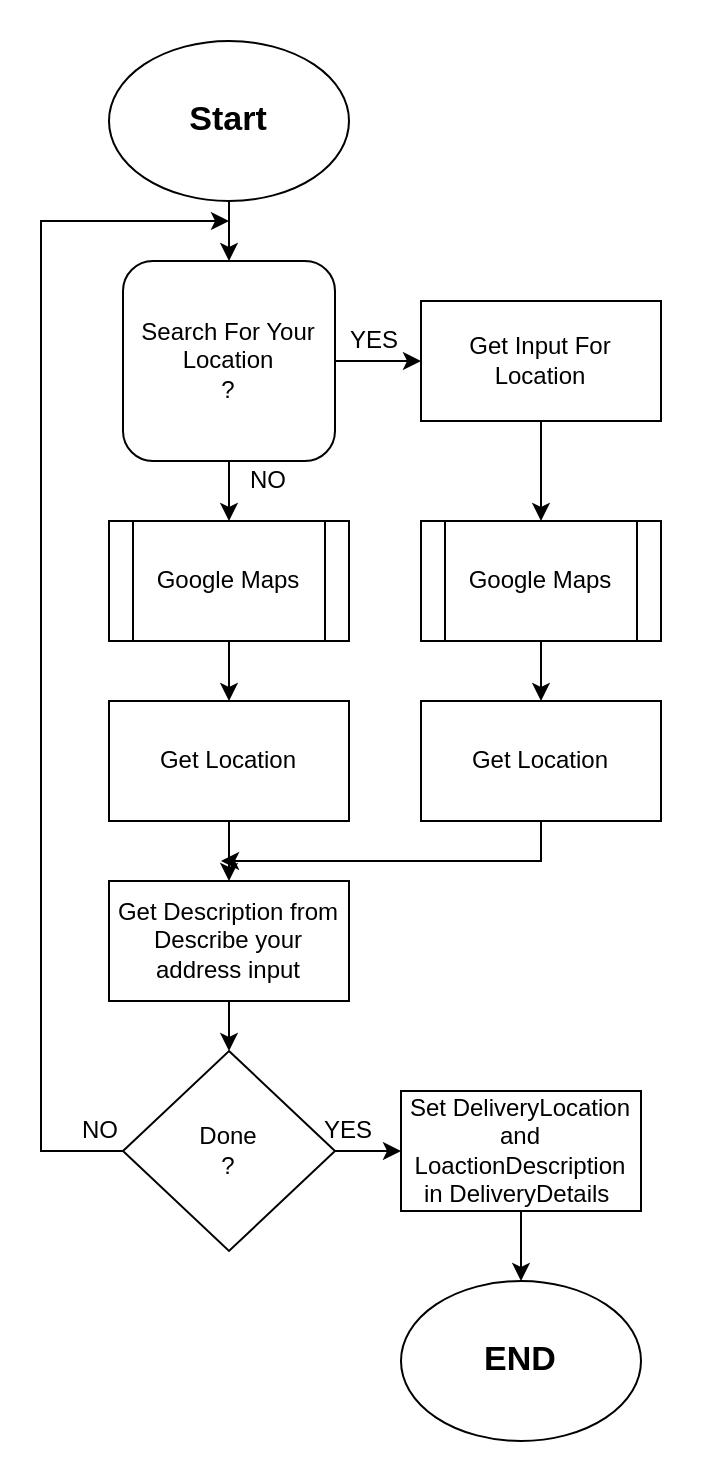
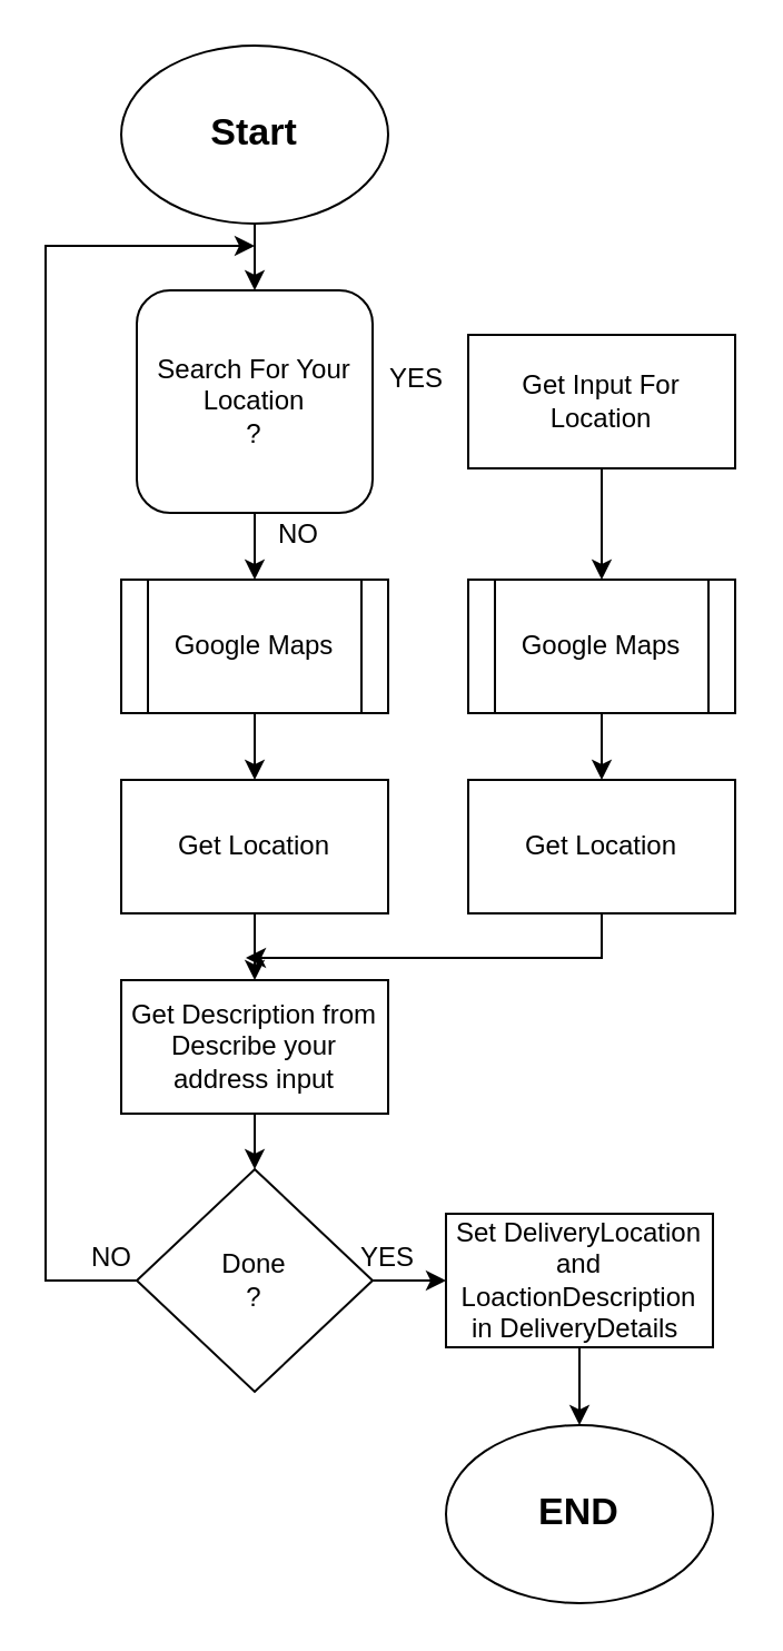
  <mxCell id="0" />
  <mxCell id="1" parent="0" />
  <mxCell id="2" value="" style="edgeStyle=orthogonalEdgeStyle;rounded=0;orthogonalLoop=1;jettySize=auto;html=1;" edge="1" parent="1" source="3" target="6"><mxGeometry relative="1" as="geometry" /></mxCell>
  <mxCell id="3" value="&lt;b&gt;&lt;font style=&quot;font-size: 17px&quot;&gt;Start&lt;/font&gt;&lt;/b&gt;" style="ellipse;whiteSpace=wrap;html=1;" vertex="1" parent="1"><mxGeometry x="54" y="20" width="120" height="80" as="geometry" /></mxCell>
- <mxCell id="4" value="" style="edgeStyle=orthogonalEdgeStyle;rounded=0;orthogonalLoop=1;jettySize=auto;html=1;" edge="1" parent="1" source="6" target="8"><mxGeometry relative="1" as="geometry" /></mxCell>
  <mxCell id="5" value="" style="edgeStyle=orthogonalEdgeStyle;rounded=0;orthogonalLoop=1;jettySize=auto;html=1;" edge="1" parent="1" source="6" target="14"><mxGeometry relative="1" as="geometry" /></mxCell>
  <mxCell id="6" value="Search For Your&lt;br&gt;Location&lt;br&gt;?" style="whiteSpace=wrap;html=1;rounded=1;" vertex="1" parent="1"><mxGeometry x="61" y="130" width="106" height="100" as="geometry" /></mxCell>
  <mxCell id="7" value="" style="edgeStyle=orthogonalEdgeStyle;rounded=0;orthogonalLoop=1;jettySize=auto;html=1;" edge="1" parent="1" source="8" target="10"><mxGeometry relative="1" as="geometry" /></mxCell>
  <mxCell id="8" value="Get Input For Location" style="rounded=0;whiteSpace=wrap;html=1;" vertex="1" parent="1"><mxGeometry x="210" y="150" width="120" height="60" as="geometry" /></mxCell>
  <mxCell id="9" value="" style="edgeStyle=orthogonalEdgeStyle;rounded=0;orthogonalLoop=1;jettySize=auto;html=1;" edge="1" parent="1" source="10" target="12"><mxGeometry relative="1" as="geometry" /></mxCell>
  <mxCell id="10" value="Google Maps" style="shape=process;whiteSpace=wrap;html=1;backgroundOutline=1;" vertex="1" parent="1"><mxGeometry x="210" y="260" width="120" height="60" as="geometry" /></mxCell>
  <mxCell id="11" style="edgeStyle=orthogonalEdgeStyle;rounded=0;orthogonalLoop=1;jettySize=auto;html=1;" edge="1" parent="1" source="12"><mxGeometry relative="1" as="geometry"><mxPoint x="110" y="430" as="targetPoint" /><Array as="points"><mxPoint x="270" y="430" /></Array></mxGeometry></mxCell>
  <mxCell id="12" value="Get Location" style="rounded=0;whiteSpace=wrap;html=1;" vertex="1" parent="1"><mxGeometry x="210" y="350" width="120" height="60" as="geometry" /></mxCell>
  <mxCell id="13" value="" style="edgeStyle=orthogonalEdgeStyle;rounded=0;orthogonalLoop=1;jettySize=auto;html=1;" edge="1" parent="1" source="14" target="16"><mxGeometry relative="1" as="geometry" /></mxCell>
  <mxCell id="14" value="Google Maps" style="shape=process;whiteSpace=wrap;html=1;backgroundOutline=1;" vertex="1" parent="1"><mxGeometry x="54" y="260" width="120" height="60" as="geometry" /></mxCell>
  <mxCell id="15" value="" style="edgeStyle=orthogonalEdgeStyle;rounded=0;orthogonalLoop=1;jettySize=auto;html=1;" edge="1" parent="1" source="16" target="18"><mxGeometry relative="1" as="geometry" /></mxCell>
  <mxCell id="16" value="Get Location" style="rounded=0;whiteSpace=wrap;html=1;" vertex="1" parent="1"><mxGeometry x="54" y="350" width="120" height="60" as="geometry" /></mxCell>
  <mxCell id="17" value="" style="edgeStyle=orthogonalEdgeStyle;rounded=0;orthogonalLoop=1;jettySize=auto;html=1;" edge="1" parent="1" source="18" target="21"><mxGeometry relative="1" as="geometry" /></mxCell>
  <mxCell id="18" value="Get Description from Describe your address input" style="rounded=0;whiteSpace=wrap;html=1;" vertex="1" parent="1"><mxGeometry x="54" y="440" width="120" height="60" as="geometry" /></mxCell>
  <mxCell id="19" value="" style="edgeStyle=orthogonalEdgeStyle;rounded=0;orthogonalLoop=1;jettySize=auto;html=1;" edge="1" parent="1" source="21" target="23"><mxGeometry relative="1" as="geometry" /></mxCell>
  <mxCell id="20" style="edgeStyle=orthogonalEdgeStyle;rounded=0;orthogonalLoop=1;jettySize=auto;html=1;" edge="1" parent="1" source="21"><mxGeometry relative="1" as="geometry"><mxPoint x="114" y="110" as="targetPoint" /><Array as="points"><mxPoint x="20" y="575" /><mxPoint x="20" y="110" /></Array></mxGeometry></mxCell>
  <mxCell id="21" value="Done&lt;br&gt;?" style="rhombus;whiteSpace=wrap;html=1;" vertex="1" parent="1"><mxGeometry x="61" y="525" width="106" height="100" as="geometry" /></mxCell>
  <mxCell id="22" value="" style="edgeStyle=orthogonalEdgeStyle;rounded=0;orthogonalLoop=1;jettySize=auto;html=1;" edge="1" parent="1" source="23" target="24"><mxGeometry relative="1" as="geometry" /></mxCell>
  <mxCell id="23" value="Set DeliveryLocation and LoactionDescription in DeliveryDetails&amp;nbsp;" style="rounded=0;whiteSpace=wrap;html=1;" vertex="1" parent="1"><mxGeometry x="200" y="545" width="120" height="60" as="geometry" /></mxCell>
  <mxCell id="24" value="&lt;span style=&quot;font-size: 17px&quot;&gt;&lt;b&gt;END&lt;/b&gt;&lt;/span&gt;" style="ellipse;whiteSpace=wrap;html=1;" vertex="1" parent="1"><mxGeometry x="200" y="640" width="120" height="80" as="geometry" /></mxCell>
  <mxCell id="25" value="YES" style="text;html=1;strokeColor=none;fillColor=none;align=center;verticalAlign=middle;whiteSpace=wrap;rounded=0;" vertex="1" parent="1"><mxGeometry x="167" y="160" width="40" height="20" as="geometry" /></mxCell>
  <mxCell id="26" value="NO" style="text;html=1;strokeColor=none;fillColor=none;align=center;verticalAlign=middle;whiteSpace=wrap;rounded=0;" vertex="1" parent="1"><mxGeometry x="114" y="230" width="40" height="20" as="geometry" /></mxCell>
  <mxCell id="27" value="YES" style="text;html=1;strokeColor=none;fillColor=none;align=center;verticalAlign=middle;whiteSpace=wrap;rounded=0;" vertex="1" parent="1"><mxGeometry x="154" y="555" width="40" height="20" as="geometry" /></mxCell>
  <mxCell id="28" value="NO" style="text;html=1;strokeColor=none;fillColor=none;align=center;verticalAlign=middle;whiteSpace=wrap;rounded=0;" vertex="1" parent="1"><mxGeometry x="30" y="555" width="40" height="20" as="geometry" /></mxCell>
